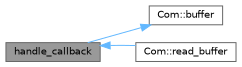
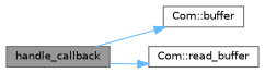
  digraph {
    rankdir=LR
    node [color=grey40 fillcolor=white fontname=Helvetica fontsize=10 shape=box style=filled]
    edge [color=steelblue1 fontname=Helvetica fontsize=10 labelfontname=Helvetica labelfontsize=10 style=solid]
    n1 [color=gray40 fillcolor=grey60 fontcolor=black height=0.2 label=handle_callback width=0.4]
    n2 [height=0.2 label="Com::buffer" width=0.4]
    n3 [height=0.2 label="Com::read_buffer" width=0.4]
    n1 -> n2
-   n3 -> n1
+   n1 -> n3
  }
